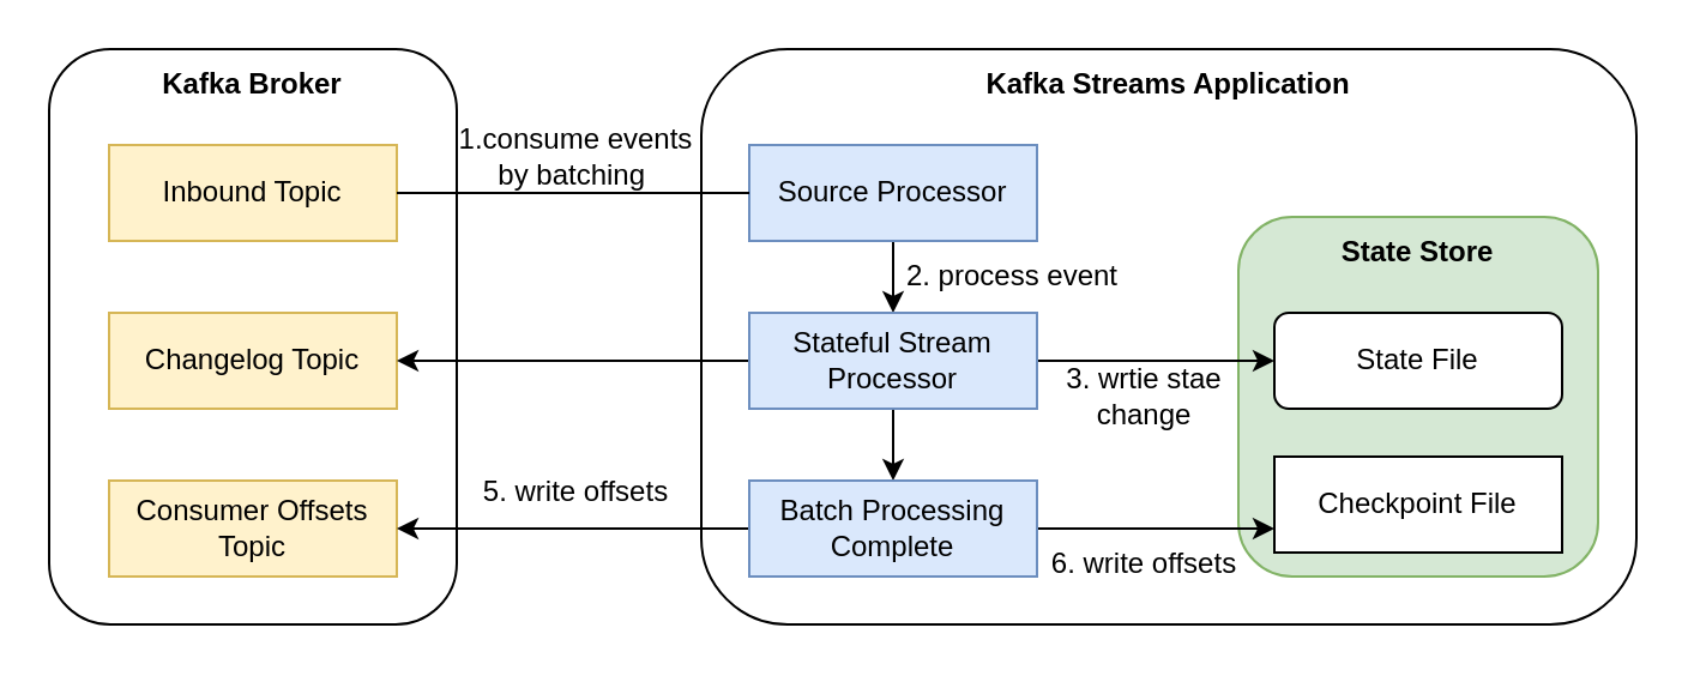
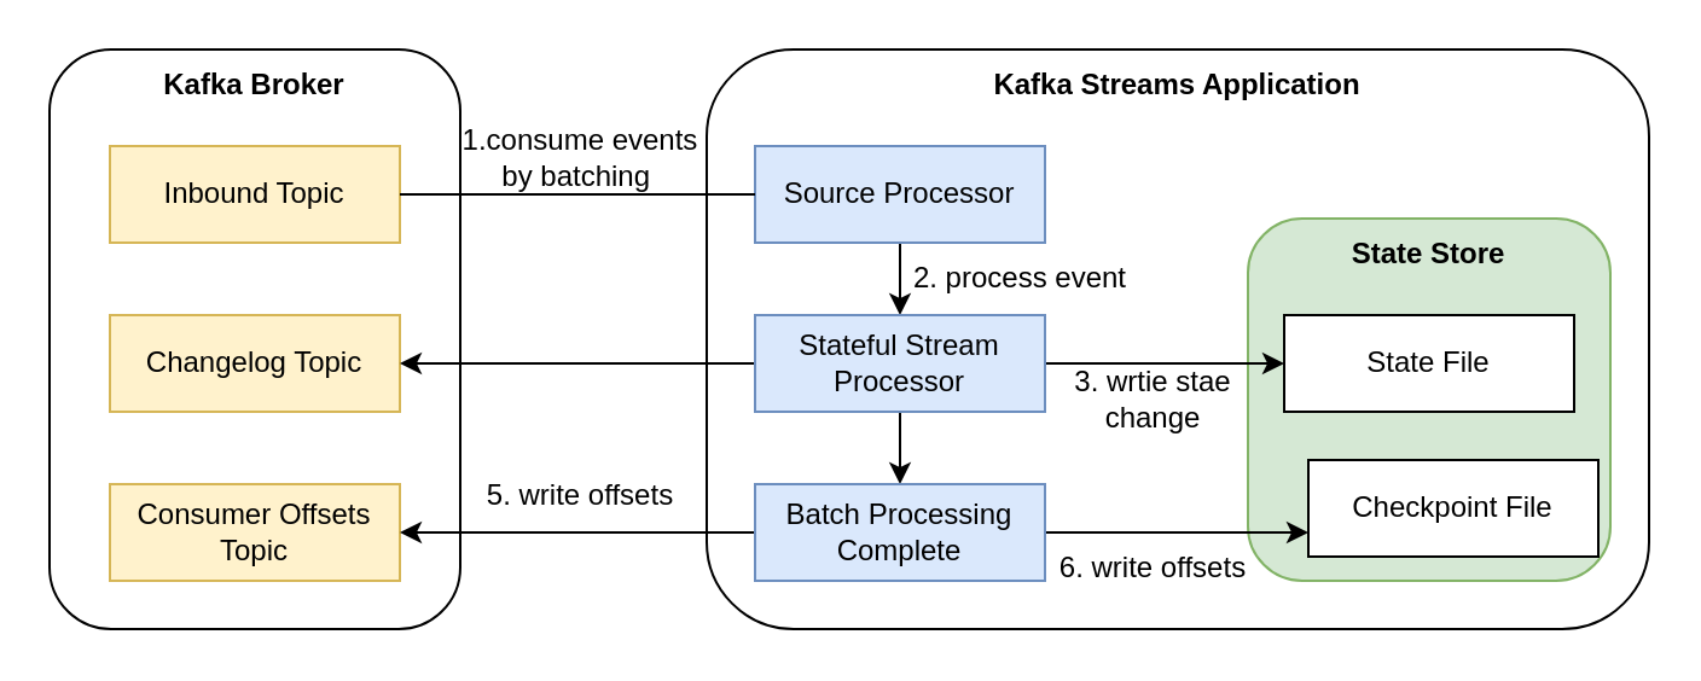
  <mxCell id="0" />
  <mxCell id="1" parent="0" />
  <mxCell id="2" value="" style="rounded=1;whiteSpace=wrap;html=1;" parent="1" vertex="1"><mxGeometry x="20" y="20" width="170" height="240" as="geometry" /></mxCell>
  <mxCell id="3" value="&lt;b&gt;Kafka Broker&lt;/b&gt;" style="text;html=1;align=center;verticalAlign=middle;whiteSpace=wrap;rounded=0;" parent="1" vertex="1"><mxGeometry x="60" y="20" width="90" height="30" as="geometry" /></mxCell>
  <mxCell id="4" value="Inbound Topic" style="rounded=0;whiteSpace=wrap;html=1;fillColor=#fff2cc;strokeColor=#d6b656;" parent="1" vertex="1"><mxGeometry x="45" y="60" width="120" height="40" as="geometry" /></mxCell>
  <mxCell id="5" value="" style="rounded=1;whiteSpace=wrap;html=1;" parent="1" vertex="1"><mxGeometry x="292" y="20" width="390" height="240" as="geometry" /></mxCell>
  <mxCell id="6" value="&lt;b&gt;Kafka Streams Application&lt;/b&gt;" style="text;html=1;align=center;verticalAlign=middle;whiteSpace=wrap;rounded=0;" parent="1" vertex="1"><mxGeometry x="407" y="20" width="160" height="30" as="geometry" /></mxCell>
  <mxCell id="7" style="edgeStyle=orthogonalEdgeStyle;rounded=0;orthogonalLoop=1;jettySize=auto;html=1;entryX=0.5;entryY=0;entryDx=0;entryDy=0;" edge="1" parent="1" source="8" target="18"><mxGeometry relative="1" as="geometry" /></mxCell>
  <mxCell id="8" value="Source Processor" style="rounded=0;whiteSpace=wrap;html=1;fillColor=#dae8fc;strokeColor=#6c8ebf;" parent="1" vertex="1"><mxGeometry x="312" y="60" width="120" height="40" as="geometry" /></mxCell>
  <mxCell id="9" value="" style="rounded=1;whiteSpace=wrap;html=1;fillColor=#d5e8d4;strokeColor=#82b366;" parent="1" vertex="1"><mxGeometry x="516" y="90" width="150" height="150" as="geometry" /></mxCell>
- <mxCell id="10" value="&lt;span style=&quot;font-weight: 400;&quot;&gt;State File&lt;/span&gt;" style="whiteSpace=wrap;html=1;fontStyle=1;rounded=1;" parent="1" vertex="1"><mxGeometry x="531" y="130" width="120" height="40" as="geometry" /></mxCell>
- <mxCell id="11" value="&lt;span style=&quot;font-weight: 400;&quot;&gt;Checkpoint File&lt;/span&gt;" style="rounded=0;whiteSpace=wrap;html=1;fontStyle=1;" parent="1" vertex="1"><mxGeometry x="531" y="190" width="120" height="40" as="geometry" /></mxCell>
+ <mxCell id="10" value="&lt;span style=&quot;font-weight: 400;&quot;&gt;State File&lt;/span&gt;" style="rounded=0;whiteSpace=wrap;html=1;fontStyle=1;" parent="1" vertex="1"><mxGeometry x="531" y="130" width="120" height="40" as="geometry" /></mxCell>
+ <mxCell id="11" value="&lt;span style=&quot;font-weight: 400;&quot;&gt;Checkpoint File&lt;/span&gt;" style="rounded=0;whiteSpace=wrap;html=1;fontStyle=1;" parent="1" vertex="1"><mxGeometry x="541" y="190" width="120" height="40" as="geometry" /></mxCell>
  <mxCell id="12" value="&lt;b&gt;State Store&lt;/b&gt;" style="text;html=1;align=center;verticalAlign=middle;whiteSpace=wrap;rounded=0;" parent="1" vertex="1"><mxGeometry x="556" y="90" width="70" height="30" as="geometry" /></mxCell>
  <mxCell id="13" value="Changelog Topic" style="rounded=0;whiteSpace=wrap;html=1;fillColor=#fff2cc;strokeColor=#d6b656;" vertex="1" parent="1"><mxGeometry x="45" y="130" width="120" height="40" as="geometry" /></mxCell>
  <mxCell id="14" value="Consumer Offsets Topic" style="rounded=0;whiteSpace=wrap;html=1;fillColor=#fff2cc;strokeColor=#d6b656;" vertex="1" parent="1"><mxGeometry x="45" y="200" width="120" height="40" as="geometry" /></mxCell>
  <mxCell id="15" style="edgeStyle=orthogonalEdgeStyle;rounded=0;orthogonalLoop=1;jettySize=auto;html=1;entryX=1;entryY=0.5;entryDx=0;entryDy=0;" edge="1" parent="1" source="18" target="13"><mxGeometry relative="1" as="geometry" /></mxCell>
  <mxCell id="16" style="edgeStyle=orthogonalEdgeStyle;rounded=0;orthogonalLoop=1;jettySize=auto;html=1;entryX=0.5;entryY=0;entryDx=0;entryDy=0;" edge="1" parent="1" source="18" target="21"><mxGeometry relative="1" as="geometry" /></mxCell>
  <mxCell id="17" style="edgeStyle=orthogonalEdgeStyle;rounded=0;orthogonalLoop=1;jettySize=auto;html=1;entryX=0;entryY=0.5;entryDx=0;entryDy=0;" edge="1" parent="1" source="18" target="10"><mxGeometry relative="1" as="geometry" /></mxCell>
  <mxCell id="18" value="Stateful Stream Processor" style="rounded=0;whiteSpace=wrap;html=1;fillColor=#dae8fc;strokeColor=#6c8ebf;" vertex="1" parent="1"><mxGeometry x="312" y="130" width="120" height="40" as="geometry" /></mxCell>
  <mxCell id="19" style="edgeStyle=orthogonalEdgeStyle;rounded=0;orthogonalLoop=1;jettySize=auto;html=1;entryX=1;entryY=0.5;entryDx=0;entryDy=0;" edge="1" parent="1" source="21" target="14"><mxGeometry relative="1" as="geometry" /></mxCell>
  <mxCell id="20" style="edgeStyle=orthogonalEdgeStyle;rounded=0;orthogonalLoop=1;jettySize=auto;html=1;entryX=0;entryY=0.75;entryDx=0;entryDy=0;" edge="1" parent="1" source="21" target="11"><mxGeometry relative="1" as="geometry" /></mxCell>
  <mxCell id="21" value="Batch Processing Complete" style="rounded=0;whiteSpace=wrap;html=1;fillColor=#dae8fc;strokeColor=#6c8ebf;" vertex="1" parent="1"><mxGeometry x="312" y="200" width="120" height="40" as="geometry" /></mxCell>
  <mxCell id="22" style="edgeStyle=orthogonalEdgeStyle;rounded=0;orthogonalLoop=1;jettySize=auto;html=1;endArrow=none;" edge="1" parent="1" source="4" target="8"><mxGeometry relative="1" as="geometry" /></mxCell>
  <mxCell id="23" value="1.consume events by batching&amp;nbsp;" style="text;html=1;align=center;verticalAlign=middle;whiteSpace=wrap;rounded=0;" vertex="1" parent="1"><mxGeometry x="190" y="50" width="100" height="30" as="geometry" /></mxCell>
  <mxCell id="24" value="2. process event" style="text;html=1;align=center;verticalAlign=middle;whiteSpace=wrap;rounded=0;" vertex="1" parent="1"><mxGeometry x="372" y="100" width="100" height="30" as="geometry" /></mxCell>
  <mxCell id="25" value="3. wrtie stae change" style="text;html=1;align=center;verticalAlign=middle;whiteSpace=wrap;rounded=0;" vertex="1" parent="1"><mxGeometry x="427" y="150" width="100" height="30" as="geometry" /></mxCell>
  <mxCell id="26" value="5. write offsets" style="text;html=1;align=center;verticalAlign=middle;whiteSpace=wrap;rounded=0;" vertex="1" parent="1"><mxGeometry x="190" y="190" width="100" height="30" as="geometry" /></mxCell>
  <mxCell id="27" value="6. write offsets" style="text;html=1;align=center;verticalAlign=middle;whiteSpace=wrap;rounded=0;" vertex="1" parent="1"><mxGeometry x="427" y="220" width="100" height="30" as="geometry" /></mxCell>
